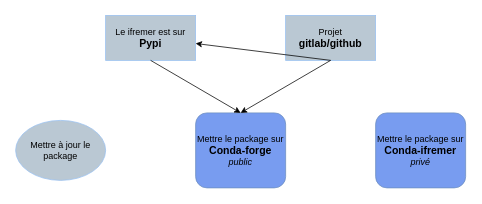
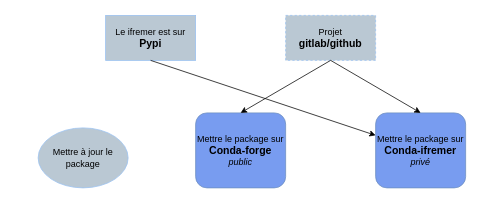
  <mxCell id="0" />
  <mxCell id="1" parent="0" />
  <mxCell id="2" value="Le ifremer est sur &lt;font style=&quot;font-size: 14px;&quot;&gt;&lt;b&gt;Pypi&lt;/b&gt;&lt;/font&gt;" style="rounded=0;whiteSpace=wrap;html=1;fillColor=#bac8d3;strokeColor=#99c1f1;" vertex="1" parent="1"><mxGeometry x="140" y="20" width="120" height="60" as="geometry" /></mxCell>
- <mxCell id="3" value="Projet &lt;font style=&quot;font-size: 14px;&quot;&gt;&lt;b&gt;gitlab/github&lt;/b&gt;&lt;/font&gt;" style="rounded=0;whiteSpace=wrap;html=1;fillColor=#bac8d3;strokeColor=#99c1f1;" vertex="1" parent="1"><mxGeometry x="380" y="20" width="120" height="60" as="geometry" /></mxCell>
+ <mxCell id="3" value="Projet &lt;font style=&quot;font-size: 14px;&quot;&gt;&lt;b&gt;gitlab/github&lt;/b&gt;&lt;/font&gt;" style="rounded=0;whiteSpace=wrap;html=1;fillColor=#bac8d3;strokeColor=#99c1f1;dashed=1;" vertex="1" parent="1"><mxGeometry x="380" y="20" width="120" height="60" as="geometry" /></mxCell>
  <mxCell id="4" value="&lt;div&gt;Mettre le package sur &lt;b&gt;&lt;font style=&quot;font-size: 14px;&quot;&gt;Conda-forge&lt;/font&gt;&lt;/b&gt;&lt;/div&gt;&lt;div&gt;&lt;i&gt;&lt;span style=&quot;&quot;&gt;&lt;font style=&quot;font-size: 12px;&quot;&gt;public&lt;/font&gt;&lt;/span&gt;&lt;/i&gt;&lt;b style=&quot;&quot;&gt;&lt;font style=&quot;font-size: 12px;&quot;&gt;&lt;br&gt;&lt;/font&gt;&lt;/b&gt;&lt;/div&gt;" style="rounded=1;whiteSpace=wrap;html=1;strokeColor=#6c8ebf;fillColor=#789CF0;" vertex="1" parent="1"><mxGeometry x="260" y="150" width="120" height="100" as="geometry" /></mxCell>
- <mxCell id="5" value="" style="endArrow=classic;html=1;rounded=0;fontSize=14;exitX=0.5;exitY=1;exitDx=0;exitDy=0;entryX=0.5;entryY=0;entryDx=0;entryDy=0;" edge="1" parent="1" source="2" target="4"><mxGeometry width="50" height="50" relative="1" as="geometry"><mxPoint x="410" y="340" as="sourcePoint" /><mxPoint x="460" y="290" as="targetPoint" /></mxGeometry></mxCell>
+ <mxCell id="5" value="" style="endArrow=classic;html=1;rounded=0;fontSize=14;exitX=0.5;exitY=1;exitDx=0;exitDy=0;" edge="1" parent="1" source="2" target="7"><mxGeometry width="50" height="50" relative="1" as="geometry"><mxPoint x="410" y="340" as="sourcePoint" /><mxPoint x="460" y="290" as="targetPoint" /></mxGeometry></mxCell>
  <mxCell id="6" value="" style="endArrow=classic;html=1;rounded=0;fontSize=14;exitX=0.5;exitY=1;exitDx=0;exitDy=0;" edge="1" parent="1" source="3"><mxGeometry width="50" height="50" relative="1" as="geometry"><mxPoint x="270" y="90" as="sourcePoint" /><mxPoint x="320" y="150" as="targetPoint" /></mxGeometry></mxCell>
  <mxCell id="7" value="&lt;div&gt;Mettre le package sur &lt;b&gt;&lt;font style=&quot;font-size: 14px;&quot;&gt;Conda-ifremer&lt;/font&gt;&lt;/b&gt;&lt;/div&gt;&lt;div style=&quot;&quot;&gt;&lt;font style=&quot;font-size: 12px;&quot;&gt;&lt;i&gt;privé&lt;/i&gt;&lt;/font&gt;&lt;b&gt;&lt;font style=&quot;font-size: 12px;&quot;&gt;&lt;br&gt;&lt;/font&gt;&lt;/b&gt;&lt;/div&gt;" style="rounded=1;whiteSpace=wrap;html=1;strokeColor=#6c8ebf;fillColor=#789CF0;" vertex="1" parent="1"><mxGeometry x="500" y="150" width="120" height="100" as="geometry" /></mxCell>
- <mxCell id="8" value="" style="endArrow=classic;html=1;rounded=0;fontSize=14;exitX=0.5;exitY=1;exitDx=0;exitDy=0;" edge="1" parent="1" source="3" target="2"><mxGeometry width="50" height="50" relative="1" as="geometry"><mxPoint x="390" y="90" as="sourcePoint" /><mxPoint x="330" y="160" as="targetPoint" /></mxGeometry></mxCell>
- <mxCell id="9" value="Mettre à jour le package " style="ellipse;whiteSpace=wrap;html=1;strokeColor=#99c1f1;fontSize=12;fillColor=#bac8d3;" vertex="1" parent="1"><mxGeometry y="160" width="120" height="80" as="geometry" x="20" /></mxCell>
+ <mxCell id="8" value="" style="endArrow=classic;html=1;rounded=0;fontSize=14;exitX=0.5;exitY=1;exitDx=0;exitDy=0;entryX=0.5;entryY=0;entryDx=0;entryDy=0;" edge="1" parent="1" source="3" target="7"><mxGeometry width="50" height="50" relative="1" as="geometry"><mxPoint x="390" y="90" as="sourcePoint" /><mxPoint x="330" y="160" as="targetPoint" /></mxGeometry></mxCell>
+ <mxCell id="9" value="Mettre à jour le package " style="ellipse;whiteSpace=wrap;html=1;strokeColor=#99c1f1;fontSize=12;fillColor=#bac8d3;" vertex="1" parent="1"><mxGeometry x="50" y="170" width="120" height="80" as="geometry" /></mxCell>
